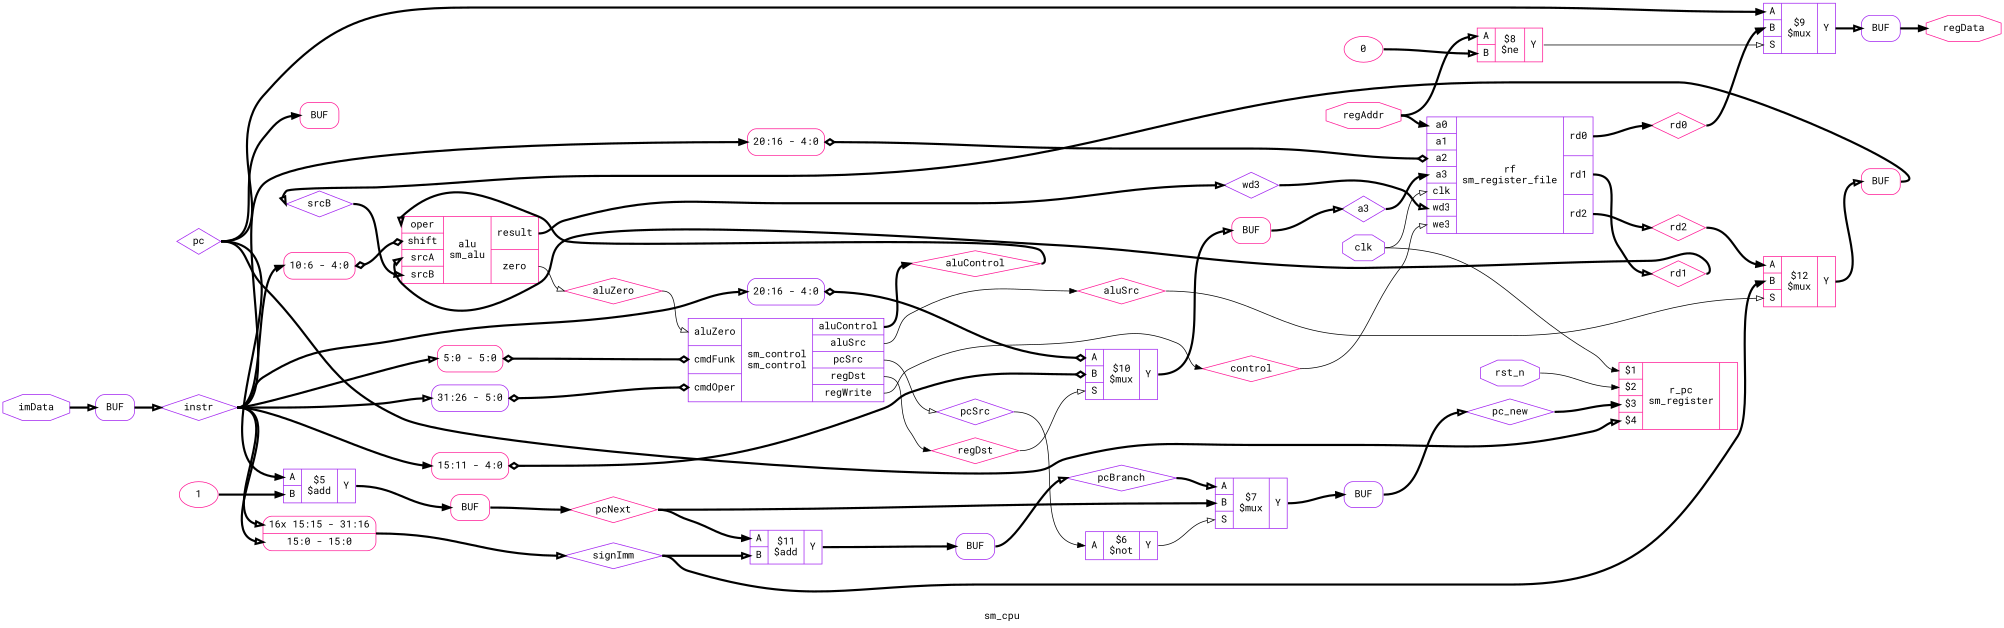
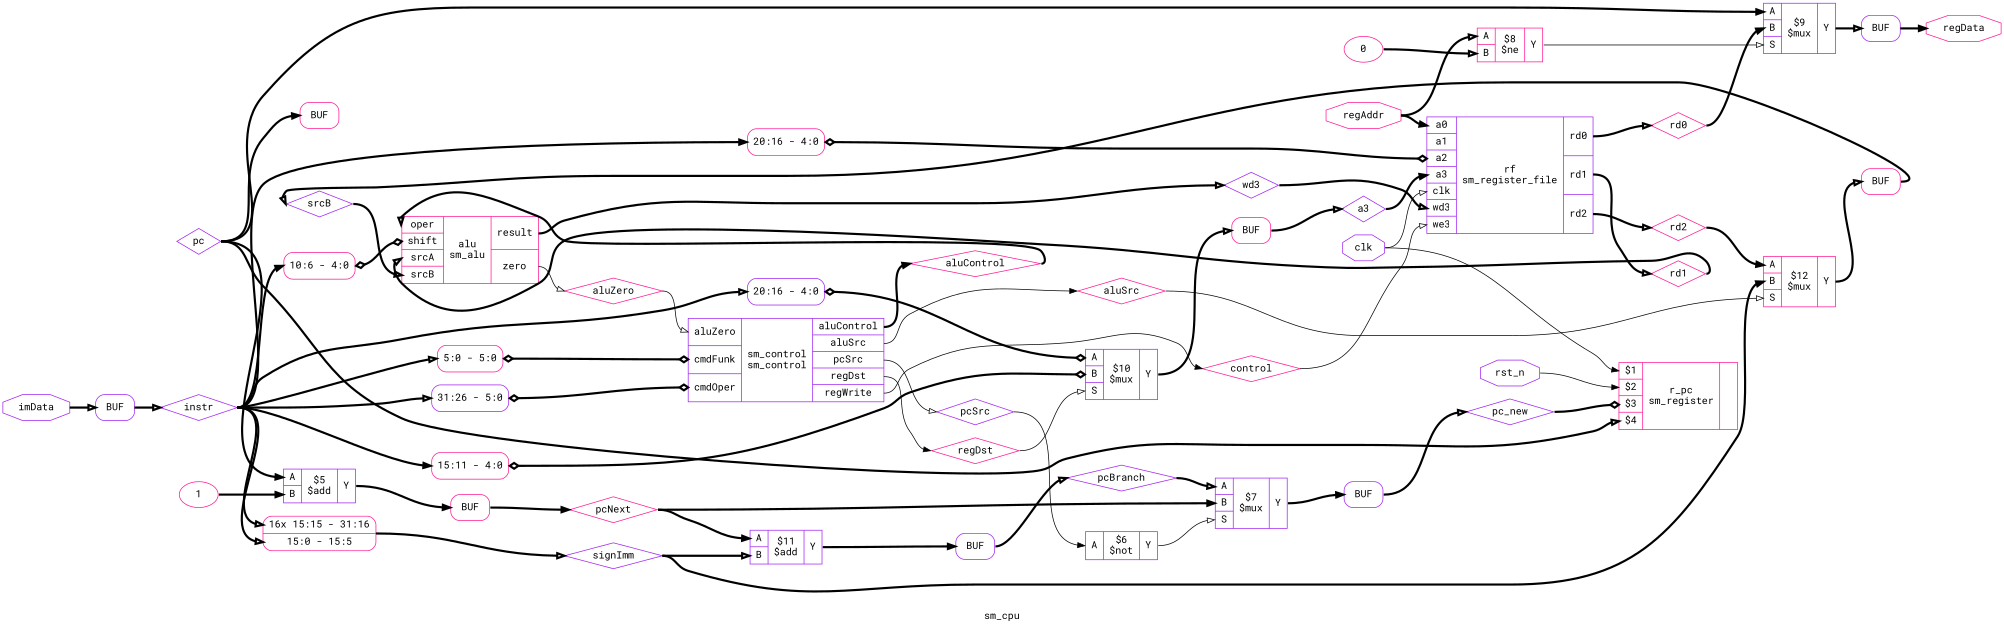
  digraph {
    fontname="Roboto Mono"
    label=sm_cpu
    rankdir=LR
    remincross=true
    node [color=purple fontname="Roboto Mono" shape=record]
    edge [arrowhead=onormal color=black fontname="Roboto Mono" headport=w style="setlinewidth(3)" tailport=e]
    n1 [fontcolor=black label=srcB shape=diamond]
    n2 [color=deeppink label="{{<p36> oper|<p37> shift|<p38> srcA|<p9> srcB}|alu\nsm_alu|{<p39> result|<p40> zero}}"]
    n3 [fontcolor=black label=wd3 shape=diamond]
    n4 [color=deeppink fontcolor=black label=aluZero shape=diamond]
    n5 [fontcolor=black label=signImm shape=diamond]
    n6 [color=deeppink label="{{<p42> A|<p43> B|<p44> S}|$12\n$mux|{<p45> Y}}"]
    n7 [label="{{<p42> A|<p43> B}|$11\n$add|{<p45> Y}}"]
    n8 [color=deeppink label=BUF shape=box style=rounded]
    n9 [label=BUF shape=box style=rounded]
    n10 [label="{{<p48> a0|<p49> a1|<p50> a2|<p14> a3|<p32> clk|<p11> wd3|<p51> we3}|rf\nsm_register_file|{<p15> rd0|<p13> rd1|<p12> rd2}}"]
    n11 [color=deeppink fontcolor=black label=rd2 shape=diamond]
    n12 [color=deeppink fontcolor=black label=rd1 shape=diamond]
    n13 [color=deeppink fontcolor=black label=rd0 shape=diamond]
    n14 [fontcolor=black label=a3 shape=diamond]
    n15 [label="{{<p42> A|<p43> B|<p44> S}|$9\n$mux|{<p45> Y}}"]
    n16 [label=BUF shape=box style=rounded]
    n17 [fontcolor=black label=instr shape=diamond]
    n18 [color=deeppink label="<s0> 5:0 - 5:0 " style=rounded]
    n19 [label="<s0> 31:26 - 5:0 " style=rounded]
    n20 [color=deeppink label="<s0> 10:6 - 4:0 " style=rounded]
    n21 [color=deeppink label="<s0> 20:16 - 4:0 " style=rounded]
    n22 [color=deeppink label="<s0> 15:11 - 4:0 " style=rounded]
    n23 [label="<s0> 20:16 - 4:0 " style=rounded]
-   n24 [color=deeppink label="<s16> 16x 15:15 - 31:16 |<s0> 15:0 - 15:0 " style=rounded]
+   n24 [color=deeppink label="<s16> 16x 15:15 - 31:16 |<s0> 15:0 - 15:5 " style=rounded]
    n25 [label="{{<p22> aluZero|<p33> cmdFunk|<p34> cmdOper}|sm_control\nsm_control|{<p21> aluControl|<p23> aluSrc|<p26> pcSrc|<p25> regDst|<p24> regWrite}}"]
    n26 [label="{{<p42> A|<p43> B|<p44> S}|$10\n$mux|{<p45> Y}}"]
    n27 [fontcolor=black label=pc_new shape=diamond]
    n28 [color=deeppink label="{{<p56> $1|<p57> $2|<p58> $3|<p59> $4}|r_pc\nsm_register|{}}"]
    n29 [color=deeppink fontcolor=black label=pcNext shape=diamond]
    n30 [label="{{<p42> A|<p43> B|<p44> S}|$7\n$mux|{<p45> Y}}"]
    n31 [label=BUF shape=box style=rounded]
    n32 [fontcolor=black label=pcBranch shape=diamond]
    n33 [fontcolor=black label=pc shape=diamond]
    n34 [label="{{<p42> A|<p43> B}|$5\n$add|{<p45> Y}}"]
    n35 [color=deeppink label=BUF shape=box style=rounded]
    n36 [color=deeppink label=BUF shape=box style=rounded]
    n37 [color=deeppink fontcolor=black label=aluControl shape=diamond]
    n38 [color=deeppink fontcolor=black label=aluSrc shape=diamond]
    n39 [color=deeppink fontcolor=black label=control shape=diamond]
    n40 [color=deeppink fontcolor=black label=regDst shape=diamond]
    n41 [fontcolor=black label=pcSrc shape=diamond]
    n42 [color=deeppink label=BUF shape=box style=rounded]
    n43 [label="{{<p42> A}|$6\n$not|{<p45> Y}}"]
    n44 [fontcolor=black label=imData shape=octagon]
    n45 [label=BUF shape=box style=rounded]
    n46 [color=deeppink fontcolor=black label=regData shape=octagon]
    n47 [color=deeppink fontcolor=black label=regAddr shape=octagon]
    n48 [color=deeppink label="{{<p42> A|<p43> B}|$8\n$ne|{<p45> Y}}"]
    n49 [fontcolor=black label=rst_n shape=octagon]
    n50 [fontcolor=black label=clk shape=octagon]
    n51 [color=deeppink label=0 shape=""]
    n52 [color=deeppink label=1 shape=""]
    n1 -> n2 [headport="p9:w"]
    n2 -> n3 [tailport="p39:e"]
    n2 -> n4 [tailport="p40:e" style=""]
    n3 -> n10 [headport="p11:w"]
    n4 -> n25 [headport="p22:w" style=""]
    n5 -> n6 [arrowhead=normal headport="p43:w"]
    n5 -> n7 [headport="p43:w"]
    n6 -> n8 [headport="w:w" tailport="p45:e"]
    n7 -> n9 [arrowhead=normal headport="w:w" tailport="p45:e"]
    n8 -> n1 [tailport="e:e"]
    n9 -> n32 [tailport="e:e"]
    n10 -> n11 [tailport="p12:e"]
    n10 -> n12 [tailport="p13:e"]
-   n10 -> n13 [arrowhead=normal tailport="p15:e"]
+   n10 -> n13 [tailport="p15:e"]
    n11 -> n6 [arrowhead=normal headport="p42:w"]
    n12 -> n2 [headport="p38:w"]
    n13 -> n15 [arrowhead=normal headport="p43:w"]
    n14 -> n10 [arrowhead=normal headport="p14:w"]
    n15 -> n16 [headport="w:w" tailport="p45:e"]
    n16 -> n46 [arrowhead=normal tailport="e:e"]
    n17 -> n18 [headport="s0:w"]
    n17 -> n19 [headport="s0:w"]
    n17 -> n20 [arrowhead=normal headport="s0:w"]
    n17 -> n21 [arrowhead=normal headport="s0:w"]
    n17 -> n22 [arrowhead=normal headport="s0:w"]
    n17 -> n23 [headport="s0:w"]
    n17 -> n24 [headport="s0:w"]
    n17 -> n24 [headport="s16:w"]
    n18 -> n25 [arrowhead=odiamond arrowtail=odiamond dir=both headport="p33:w"]
    n19 -> n25 [arrowhead=odiamond arrowtail=odiamond dir=both headport="p34:w"]
    n20 -> n2 [arrowhead=odiamond arrowtail=odiamond dir=both headport="p37:w"]
    n21 -> n10 [arrowhead=odiamond arrowtail=odiamond dir=both headport="p50:w"]
    n22 -> n26 [arrowhead=odiamond arrowtail=odiamond dir=both headport="p43:w"]
    n23 -> n26 [arrowhead=odiamond arrowtail=odiamond dir=both headport="p42:w"]
    n24 -> n5
    n25 -> n37 [arrowhead=normal tailport="p21:e"]
    n25 -> n38 [arrowhead=normal tailport="p23:e" style=""]
    n25 -> n39 [arrowhead=normal tailport="p24:e" style=""]
    n25 -> n40 [arrowhead=normal tailport="p25:e" style=""]
    n25 -> n41 [tailport="p26:e" style=""]
    n26 -> n42 [headport="w:w" tailport="p45:e"]
-   n27 -> n28 [arrowhead=normal headport="p58:w"]
+   n27 -> n28 [arrowhead=odiamond headport="p58:w"]
    n29 -> n7 [arrowhead=normal headport="p42:w"]
    n29 -> n30 [arrowhead=normal headport="p43:w"]
    n30 -> n31 [arrowhead=normal headport="w:w" tailport="p45:e"]
    n31 -> n27 [tailport="e:e"]
    n32 -> n30 [headport="p42:w"]
    n33 -> n15 [arrowhead=normal headport="p42:w"]
    n33 -> n28 [headport="p59:w"]
    n33 -> n34 [arrowhead=normal headport="p42:w"]
    n33 -> n35 [arrowhead=normal headport="w:w"]
    n34 -> n36 [arrowhead=normal headport="w:w" tailport="p45:e"]
    n36 -> n29 [arrowhead=normal tailport="e:e"]
    n37 -> n2 [headport="p36:w"]
    n38 -> n6 [headport="p44:w" style=""]
    n39 -> n10 [headport="p51:w" style=""]
    n40 -> n26 [headport="p44:w" style=""]
    n41 -> n43 [arrowhead=normal headport="p42:w" style=""]
    n42 -> n14 [tailport="e:e"]
    n43 -> n30 [headport="p44:w" tailport="p45:e" style=""]
    n44 -> n45 [headport="w:w"]
    n45 -> n17 [tailport="e:e"]
    n47 -> n10 [arrowhead=normal headport="p48:w"]
    n47 -> n48 [headport="p42:w"]
    n48 -> n15 [headport="p44:w" tailport="p45:e" style=""]
    n49 -> n28 [arrowhead=normal headport="p57:w" style=""]
    n50 -> n10 [headport="p32:w" style=""]
    n50 -> n28 [arrowhead=normal headport="p56:w" style=""]
    n51 -> n48 [headport="p43:w"]
    n52 -> n34 [arrowhead=normal headport="p43:w"]
  }
